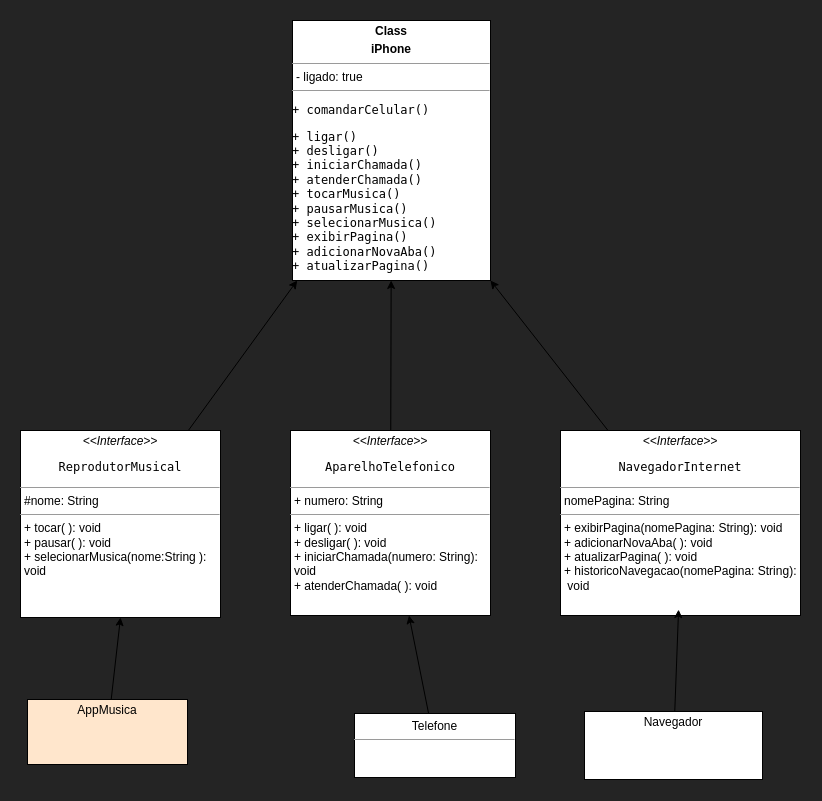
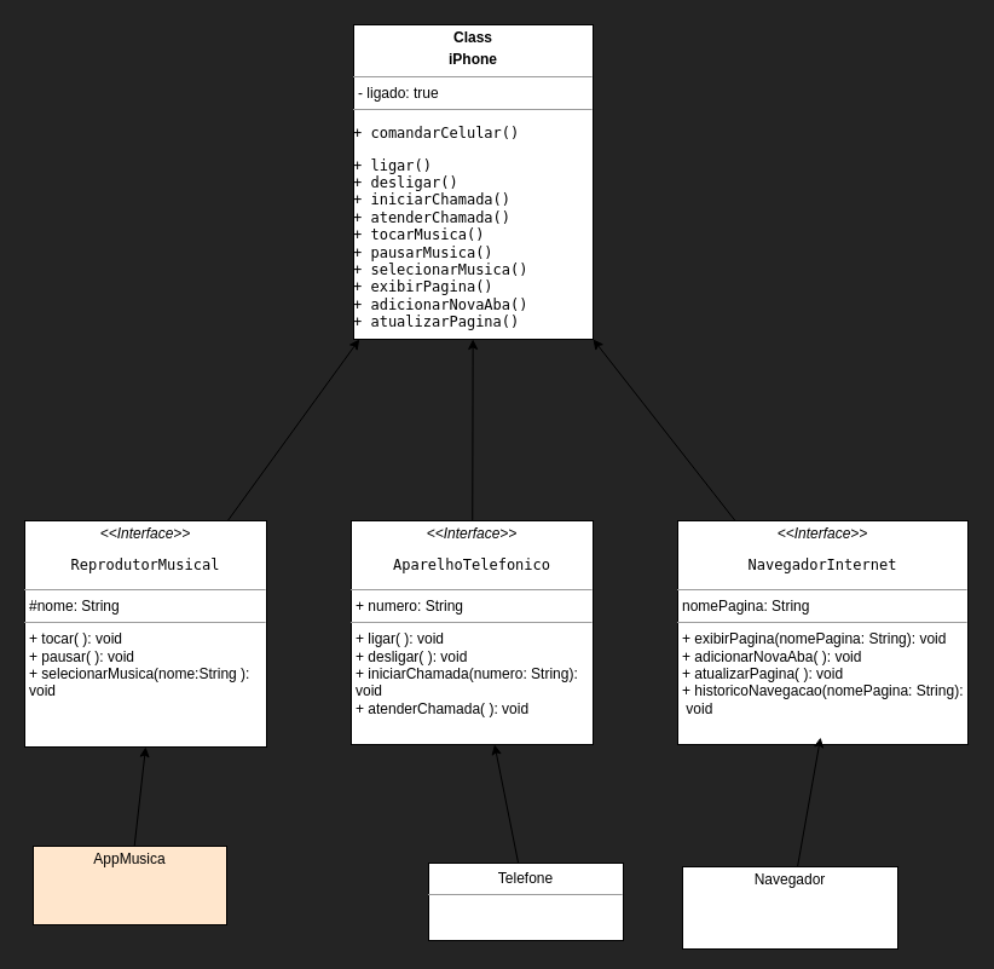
  <mxCell id="0" />
  <mxCell id="1" parent="0" />
  <mxCell id="2" style="edgeStyle=none;html=1;rounded=0;" parent="1" source="3" target="8" edge="1"><mxGeometry relative="1" as="geometry" /></mxCell>
  <mxCell id="3" value="&lt;p style=&quot;margin:0px;margin-top:4px;text-align:center;&quot;&gt;&lt;i&gt;&amp;lt;&amp;lt;Interface&amp;gt;&amp;gt;&lt;/i&gt;&lt;br&gt;&lt;/p&gt;&lt;pre style=&quot;text-align: center;&quot;&gt;&lt;code class=&quot;!whitespace-pre hljs language-plantuml&quot;&gt;ReprodutorMusical&lt;/code&gt;&lt;/pre&gt;&lt;hr size=&quot;1&quot;&gt;&lt;p style=&quot;margin:0px;margin-left:4px;&quot;&gt;#nome: String&lt;/p&gt;&lt;hr size=&quot;1&quot;&gt;&lt;p style=&quot;margin:0px;margin-left:4px;&quot;&gt;+ tocar( ): void&lt;/p&gt;&lt;p style=&quot;margin:0px;margin-left:4px;&quot;&gt;+ pausar( ): void&lt;/p&gt;&lt;p style=&quot;margin:0px;margin-left:4px;&quot;&gt;+ selecionarMusica(nome:String ):&lt;/p&gt;&lt;p style=&quot;margin:0px;margin-left:4px;&quot;&gt;void&lt;/p&gt;&lt;p style=&quot;margin:0px;margin-left:4px;&quot;&gt;&lt;br&gt;&lt;/p&gt;" style="verticalAlign=top;align=left;overflow=fill;fontSize=12;fontFamily=Helvetica;html=1;rounded=0;" parent="1" vertex="1"><mxGeometry x="20" y="430" width="200" height="187" as="geometry" /></mxCell>
  <mxCell id="4" style="edgeStyle=none;html=1;rounded=0;" parent="1" source="5" target="8" edge="1"><mxGeometry relative="1" as="geometry" /></mxCell>
  <mxCell id="5" value="&lt;p style=&quot;margin:0px;margin-top:4px;text-align:center;&quot;&gt;&lt;i&gt;&amp;lt;&amp;lt;Interface&amp;gt;&amp;gt;&lt;/i&gt;&lt;br&gt;&lt;/p&gt;&lt;pre style=&quot;text-align: center;&quot;&gt;&lt;code class=&quot;!whitespace-pre hljs language-plantuml&quot;&gt;AparelhoTelefonico&lt;/code&gt;&lt;/pre&gt;&lt;hr size=&quot;1&quot;&gt;&lt;p style=&quot;margin:0px;margin-left:4px;&quot;&gt;+ numero: String&lt;br&gt;&lt;/p&gt;&lt;hr size=&quot;1&quot;&gt;&lt;p style=&quot;margin:0px;margin-left:4px;&quot;&gt;+ ligar( ): void&lt;/p&gt;&lt;p style=&quot;margin:0px;margin-left:4px;&quot;&gt;+ desligar( ): void&lt;/p&gt;&lt;p style=&quot;margin:0px;margin-left:4px;&quot;&gt;+ iniciarChamada(numero: String):&lt;/p&gt;&lt;p style=&quot;margin:0px;margin-left:4px;&quot;&gt;void&lt;/p&gt;&lt;p style=&quot;margin:0px;margin-left:4px;&quot;&gt;+ atenderChamada( ): void&lt;/p&gt;" style="verticalAlign=top;align=left;overflow=fill;fontSize=12;fontFamily=Helvetica;html=1;rounded=0;" parent="1" vertex="1"><mxGeometry x="290" y="430" width="200" height="185" as="geometry" /></mxCell>
  <mxCell id="6" style="edgeStyle=none;html=1;entryX=1;entryY=1;entryDx=0;entryDy=0;rounded=0;" parent="1" source="7" target="8" edge="1"><mxGeometry relative="1" as="geometry" /></mxCell>
  <mxCell id="7" value="&lt;p style=&quot;margin:0px;margin-top:4px;text-align:center;&quot;&gt;&lt;i&gt;&amp;lt;&amp;lt;Interface&amp;gt;&amp;gt;&lt;/i&gt;&lt;br&gt;&lt;/p&gt;&lt;pre style=&quot;text-align: center;&quot;&gt;&lt;code class=&quot;!whitespace-pre hljs language-plantuml&quot;&gt;NavegadorInternet&lt;/code&gt;&lt;/pre&gt;&lt;hr size=&quot;1&quot;&gt;&lt;p style=&quot;margin:0px;margin-left:4px;&quot;&gt;nomePagina: String&lt;/p&gt;&lt;hr size=&quot;1&quot;&gt;&lt;p style=&quot;margin:0px;margin-left:4px;&quot;&gt;+ exibirPagina(nomePagina: String): void&lt;/p&gt;&lt;p style=&quot;margin:0px;margin-left:4px;&quot;&gt;+ adicionarNovaAba( ): void&lt;/p&gt;&lt;p style=&quot;margin:0px;margin-left:4px;&quot;&gt;+ atualizarPagina( ): void&lt;/p&gt;&lt;p style=&quot;margin:0px;margin-left:4px;&quot;&gt;+ historicoNavegacao(nomePagina: String):&lt;/p&gt;&lt;p style=&quot;margin:0px;margin-left:4px;&quot;&gt;&amp;nbsp;void&lt;/p&gt;&lt;p style=&quot;margin:0px;margin-left:4px;&quot;&gt;&lt;span style=&quot;background-color: initial;&quot;&gt;&amp;nbsp;&lt;/span&gt;&lt;/p&gt;" style="verticalAlign=top;align=left;overflow=fill;fontSize=12;fontFamily=Helvetica;html=1;rounded=0;" parent="1" vertex="1"><mxGeometry x="560" y="430" width="240" height="185" as="geometry" /></mxCell>
  <mxCell id="8" value="&lt;p style=&quot;text-align: center; margin: 4px 0px 0px;&quot;&gt;&lt;b&gt;Class&lt;/b&gt;&lt;/p&gt;&lt;p style=&quot;text-align: center; margin: 4px 0px 0px;&quot;&gt;&lt;b&gt;iPhone&lt;/b&gt;&lt;/p&gt;&lt;hr size=&quot;1&quot;&gt;&lt;p style=&quot;margin:0px;margin-left:4px;&quot;&gt;&lt;span style=&quot;background-color: initial;&quot;&gt;- ligado: true&lt;/span&gt;&lt;br&gt;&lt;/p&gt;&lt;hr size=&quot;1&quot;&gt;&lt;pre&gt;+ comandarCelular()&lt;/pre&gt;&lt;pre&gt;&lt;code class=&quot;!whitespace-pre hljs language-plantuml&quot;&gt;+ ligar()&lt;br&gt;+ desligar()&lt;br&gt;+ iniciarChamada()&lt;br&gt;+ atenderChamada()&lt;br&gt;+ tocarMusica()&lt;br&gt;+ pausarMusica()&lt;br&gt;+ selecionarMusica()&lt;br&gt;+ exibirPagina()&lt;br&gt;+ adicionarNovaAba()&lt;br&gt;+ atualizarPagina()&lt;/code&gt;&lt;/pre&gt;" style="verticalAlign=top;align=left;overflow=fill;fontSize=12;fontFamily=Helvetica;html=1;rounded=0;glass=0;shadow=0;gradientColor=none;fillColor=default;" parent="1" vertex="1"><mxGeometry x="292" y="20" width="198" height="260" as="geometry" /></mxCell>
  <mxCell id="9" style="edgeStyle=none;html=1;entryX=0.5;entryY=1;entryDx=0;entryDy=0;" parent="1" source="10" target="3" edge="1"><mxGeometry relative="1" as="geometry" /></mxCell>
  <mxCell id="10" value="&lt;p style=&quot;margin:0px;margin-top:4px;text-align:center;&quot;&gt;AppMusica&lt;/p&gt;&lt;p style=&quot;margin:0px;margin-top:4px;text-align:center;&quot;&gt;&lt;br&gt;&lt;/p&gt;" style="verticalAlign=top;align=left;overflow=fill;fontSize=12;fontFamily=Helvetica;html=1;fillColor=#ffe6cc;" parent="1" vertex="1"><mxGeometry x="27" y="699" width="160" height="65" as="geometry" /></mxCell>
  <mxCell id="11" style="edgeStyle=none;html=1;" parent="1" source="12" target="5" edge="1"><mxGeometry relative="1" as="geometry" /></mxCell>
  <mxCell id="12" value="&lt;p style=&quot;margin:0px;margin-top:4px;text-align:center;&quot;&gt;&lt;/p&gt;&lt;div style=&quot;height: 2px;&quot;&gt;&lt;/div&gt;&lt;div style=&quot;text-align: center;&quot;&gt;&lt;span style=&quot;background-color: initial;&quot;&gt;Telefone&lt;/span&gt;&lt;/div&gt;&lt;hr style=&quot;text-align: center;&quot; size=&quot;1&quot;&gt;&lt;div style=&quot;height:2px;&quot;&gt;&lt;/div&gt;" style="verticalAlign=top;align=left;overflow=fill;fontSize=12;fontFamily=Helvetica;html=1;" parent="1" vertex="1"><mxGeometry x="354" y="713" width="161" height="64" as="geometry" /></mxCell>
  <mxCell id="13" style="edgeStyle=none;html=1;entryX=0.492;entryY=0.968;entryDx=0;entryDy=0;entryPerimeter=0;" parent="1" source="14" target="7" edge="1"><mxGeometry relative="1" as="geometry" /></mxCell>
- <mxCell id="14" value="&lt;p style=&quot;margin:0px;margin-top:4px;text-align:center;&quot;&gt;Navegador&lt;/p&gt;" style="verticalAlign=top;align=left;overflow=fill;fontSize=12;fontFamily=Helvetica;html=1;" parent="1" vertex="1"><mxGeometry x="584" y="711" width="178" height="68" as="geometry" /></mxCell>
+ <mxCell id="14" value="&lt;p style=&quot;margin:0px;margin-top:4px;text-align:center;&quot;&gt;Navegador&lt;/p&gt;" style="verticalAlign=top;align=left;overflow=fill;fontSize=12;fontFamily=Helvetica;html=1;" parent="1" vertex="1"><mxGeometry x="564" y="716" width="178" height="68" as="geometry" /></mxCell>
